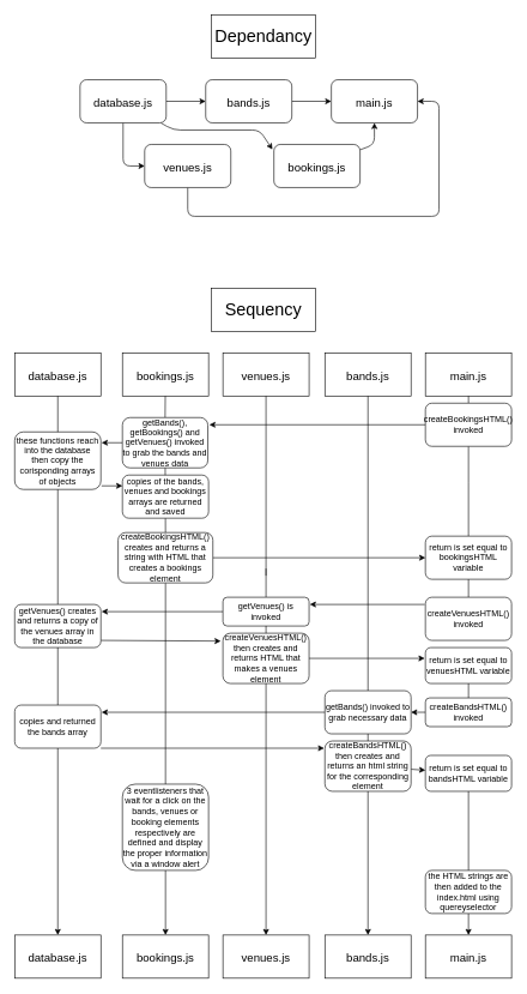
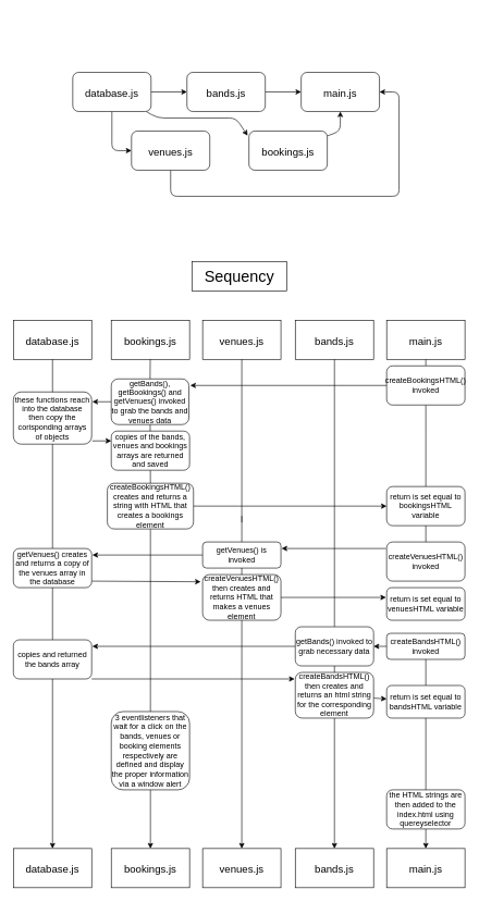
  <mxCell id="0" />
  <mxCell id="1" parent="0" />
- <mxCell id="2" value="&lt;font style=&quot;font-size: 24px;&quot;&gt;Dependancy&lt;/font&gt;" style="rounded=0;whiteSpace=wrap;html=1;" vertex="1" parent="1"><mxGeometry x="294" y="20" width="145" height="60" as="geometry" /></mxCell>
  <mxCell id="3" style="edgeStyle=none;html=1;entryX=0;entryY=0.5;entryDx=0;entryDy=0;fontSize=14;" edge="1" parent="1" source="6" target="8"><mxGeometry relative="1" as="geometry"><Array as="points"><mxPoint x="171" y="230" /></Array></mxGeometry></mxCell>
  <mxCell id="4" style="edgeStyle=none;html=1;fontSize=14;" edge="1" parent="1" source="6" target="10"><mxGeometry relative="1" as="geometry" /></mxCell>
  <mxCell id="5" style="edgeStyle=none;html=1;entryX=-0.017;entryY=0.117;entryDx=0;entryDy=0;entryPerimeter=0;fontSize=14;" edge="1" parent="1" source="6" target="12"><mxGeometry relative="1" as="geometry"><Array as="points"><mxPoint x="241" y="180" /><mxPoint x="361" y="180" /></Array></mxGeometry></mxCell>
  <mxCell id="6" value="&lt;font size=&quot;3&quot;&gt;database.js&lt;/font&gt;" style="rounded=1;whiteSpace=wrap;html=1;fontSize=24;" vertex="1" parent="1"><mxGeometry x="111" y="110" width="120" height="60" as="geometry" /></mxCell>
  <mxCell id="7" style="edgeStyle=none;html=1;entryX=1;entryY=0.5;entryDx=0;entryDy=0;fontSize=14;" edge="1" parent="1" source="8" target="13"><mxGeometry relative="1" as="geometry"><Array as="points"><mxPoint x="261" y="300" /><mxPoint x="611" y="300" /><mxPoint x="611" y="140" /></Array></mxGeometry></mxCell>
  <mxCell id="8" value="&lt;font size=&quot;3&quot;&gt;venues.js&lt;/font&gt;" style="rounded=1;whiteSpace=wrap;html=1;fontSize=24;" vertex="1" parent="1"><mxGeometry x="201" y="200" width="120" height="60" as="geometry" /></mxCell>
  <mxCell id="9" style="edgeStyle=none;html=1;fontSize=14;" edge="1" parent="1" source="10" target="13"><mxGeometry relative="1" as="geometry" /></mxCell>
  <mxCell id="10" value="&lt;font size=&quot;3&quot;&gt;bands.js&lt;/font&gt;" style="rounded=1;whiteSpace=wrap;html=1;fontSize=24;" vertex="1" parent="1"><mxGeometry x="286" y="110" width="120" height="60" as="geometry" /></mxCell>
  <mxCell id="11" style="edgeStyle=none;html=1;entryX=0.5;entryY=1;entryDx=0;entryDy=0;fontSize=14;" edge="1" parent="1" source="12" target="13"><mxGeometry relative="1" as="geometry"><Array as="points"><mxPoint x="521" y="200" /></Array></mxGeometry></mxCell>
  <mxCell id="12" value="&lt;font size=&quot;3&quot;&gt;bookings.js&lt;/font&gt;" style="rounded=1;whiteSpace=wrap;html=1;fontSize=24;" vertex="1" parent="1"><mxGeometry x="381" y="200" width="120" height="60" as="geometry" /></mxCell>
  <mxCell id="13" value="&lt;font size=&quot;3&quot;&gt;main.js&lt;/font&gt;" style="rounded=1;whiteSpace=wrap;html=1;fontSize=24;" vertex="1" parent="1"><mxGeometry x="461" y="110" width="120" height="60" as="geometry" /></mxCell>
- <mxCell id="14" value="&lt;font style=&quot;font-size: 24px;&quot;&gt;Sequency&lt;/font&gt;" style="rounded=0;whiteSpace=wrap;html=1;" vertex="1" parent="1"><mxGeometry x="294" y="400" width="145" height="60" as="geometry" /></mxCell>
+ <mxCell id="14" value="&lt;font style=&quot;font-size: 24px;&quot;&gt;Sequency&lt;/font&gt;" style="rounded=0;whiteSpace=wrap;html=1;" vertex="1" parent="1"><mxGeometry x="294" y="400" width="145" height="45" as="geometry" /></mxCell>
  <mxCell id="15" style="edgeStyle=none;html=1;fontSize=14;startArrow=none;" edge="1" parent="1" source="61" target="25"><mxGeometry relative="1" as="geometry" /></mxCell>
  <mxCell id="16" value="&lt;font size=&quot;3&quot;&gt;database.js&lt;/font&gt;" style="rounded=0;whiteSpace=wrap;html=1;fontSize=24;" vertex="1" parent="1"><mxGeometry x="20" y="490" width="120" height="60" as="geometry" /></mxCell>
  <mxCell id="17" style="edgeStyle=none;html=1;entryX=0.5;entryY=0;entryDx=0;entryDy=0;fontSize=14;startArrow=none;" edge="1" parent="1" source="65" target="26"><mxGeometry relative="1" as="geometry" /></mxCell>
  <mxCell id="18" value="&lt;font size=&quot;3&quot;&gt;bands.js&lt;/font&gt;" style="rounded=0;whiteSpace=wrap;html=1;fontSize=24;" vertex="1" parent="1"><mxGeometry x="452" y="490" width="120" height="60" as="geometry" /></mxCell>
  <mxCell id="19" style="edgeStyle=none;html=1;entryX=0.5;entryY=0;entryDx=0;entryDy=0;fontSize=14;startArrow=none;" edge="1" parent="1" source="70" target="27"><mxGeometry relative="1" as="geometry"><mxPoint x="652" y="670" as="sourcePoint" /></mxGeometry></mxCell>
  <mxCell id="20" value="&lt;font size=&quot;3&quot;&gt;main.js&lt;/font&gt;" style="rounded=0;whiteSpace=wrap;html=1;fontSize=24;" vertex="1" parent="1"><mxGeometry x="592" y="490" width="120" height="60" as="geometry" /></mxCell>
  <mxCell id="21" style="edgeStyle=none;html=1;entryX=0.5;entryY=0;entryDx=0;entryDy=0;fontSize=14;startArrow=none;" edge="1" parent="1" source="50" target="28"><mxGeometry relative="1" as="geometry"><mxPoint x="370" y="790" as="sourcePoint" /></mxGeometry></mxCell>
  <mxCell id="22" value="&lt;font size=&quot;3&quot;&gt;venues.js&lt;/font&gt;" style="rounded=0;whiteSpace=wrap;html=1;fontSize=24;" vertex="1" parent="1"><mxGeometry x="310" y="490" width="120" height="60" as="geometry" /></mxCell>
  <mxCell id="23" style="edgeStyle=none;html=1;entryX=0.5;entryY=0;entryDx=0;entryDy=0;fontSize=14;startArrow=none;" edge="1" parent="1" source="41" target="29"><mxGeometry relative="1" as="geometry" /></mxCell>
  <mxCell id="24" value="&lt;font size=&quot;3&quot;&gt;bookings.js&lt;/font&gt;" style="rounded=0;whiteSpace=wrap;html=1;fontSize=24;" vertex="1" parent="1"><mxGeometry x="170" y="490" width="120" height="60" as="geometry" /></mxCell>
  <mxCell id="25" value="&lt;font size=&quot;3&quot;&gt;database.js&lt;/font&gt;" style="rounded=0;whiteSpace=wrap;html=1;fontSize=24;" vertex="1" parent="1"><mxGeometry x="20" y="1300" width="120" height="60" as="geometry" /></mxCell>
  <mxCell id="26" value="&lt;font size=&quot;3&quot;&gt;bands.js&lt;/font&gt;" style="rounded=0;whiteSpace=wrap;html=1;fontSize=24;" vertex="1" parent="1"><mxGeometry x="452" y="1300" width="120" height="60" as="geometry" /></mxCell>
  <mxCell id="27" value="&lt;font size=&quot;3&quot;&gt;main.js&lt;/font&gt;" style="rounded=0;whiteSpace=wrap;html=1;fontSize=24;" vertex="1" parent="1"><mxGeometry x="592" y="1300" width="120" height="60" as="geometry" /></mxCell>
  <mxCell id="28" value="&lt;font size=&quot;3&quot;&gt;venues.js&lt;/font&gt;" style="rounded=0;whiteSpace=wrap;html=1;fontSize=24;" vertex="1" parent="1"><mxGeometry x="310" y="1300" width="120" height="60" as="geometry" /></mxCell>
  <mxCell id="29" value="&lt;font size=&quot;3&quot;&gt;bookings.js&lt;/font&gt;" style="rounded=0;whiteSpace=wrap;html=1;fontSize=24;" vertex="1" parent="1"><mxGeometry x="170" y="1300" width="120" height="60" as="geometry" /></mxCell>
  <mxCell id="30" value="" style="edgeStyle=none;html=1;fontSize=14;endArrow=none;startArrow=none;" edge="1" parent="1" source="38"><mxGeometry relative="1" as="geometry"><mxPoint x="652" y="550" as="sourcePoint" /><mxPoint x="652" y="670" as="targetPoint" /></mxGeometry></mxCell>
  <mxCell id="31" value="" style="edgeStyle=none;html=1;entryX=0.5;entryY=0;entryDx=0;entryDy=0;fontSize=14;endArrow=none;" edge="1" parent="1" source="24" target="33"><mxGeometry relative="1" as="geometry"><mxPoint x="230" y="550" as="sourcePoint" /><mxPoint x="230" y="1210" as="targetPoint" /></mxGeometry></mxCell>
  <mxCell id="32" style="edgeStyle=none;html=1;fontSize=12;" edge="1" parent="1" source="33"><mxGeometry relative="1" as="geometry"><mxPoint x="141" y="615" as="targetPoint" /></mxGeometry></mxCell>
  <mxCell id="33" value="getBands(), getBookings() and getVenues() invoked&lt;br&gt;to grab the bands and venues data" style="rounded=1;whiteSpace=wrap;html=1;fontSize=12;" vertex="1" parent="1"><mxGeometry x="170" y="580" width="119" height="70" as="geometry" /></mxCell>
  <mxCell id="34" style="edgeStyle=none;html=1;entryX=0;entryY=0.25;entryDx=0;entryDy=0;fontSize=12;" edge="1" parent="1" target="54"><mxGeometry relative="1" as="geometry"><mxPoint x="141" y="675" as="sourcePoint" /></mxGeometry></mxCell>
  <mxCell id="35" value="" style="edgeStyle=none;html=1;fontSize=14;endArrow=none;" edge="1" parent="1" source="22"><mxGeometry relative="1" as="geometry"><mxPoint x="370" y="550" as="sourcePoint" /><mxPoint x="370" y="800" as="targetPoint" /></mxGeometry></mxCell>
  <mxCell id="36" value="" style="edgeStyle=none;html=1;fontSize=14;endArrow=none;" edge="1" parent="1" source="20" target="38"><mxGeometry relative="1" as="geometry"><mxPoint x="652" y="550" as="sourcePoint" /><mxPoint x="652" y="670" as="targetPoint" /></mxGeometry></mxCell>
  <mxCell id="37" style="edgeStyle=none;html=1;entryX=1.017;entryY=0.143;entryDx=0;entryDy=0;entryPerimeter=0;fontSize=12;" edge="1" parent="1" source="38" target="33"><mxGeometry relative="1" as="geometry" /></mxCell>
  <mxCell id="38" value="createBookingsHTML()&lt;br&gt;invoked" style="rounded=1;whiteSpace=wrap;html=1;fontSize=12;" vertex="1" parent="1"><mxGeometry x="592" y="560" width="120" height="60" as="geometry" /></mxCell>
  <mxCell id="39" value="" style="edgeStyle=none;html=1;entryX=0.5;entryY=0;entryDx=0;entryDy=0;fontSize=14;startArrow=none;endArrow=none;" edge="1" parent="1" source="33" target="41"><mxGeometry relative="1" as="geometry"><mxPoint x="229.529" y="650" as="sourcePoint" /><mxPoint x="230" y="1210" as="targetPoint" /></mxGeometry></mxCell>
  <mxCell id="40" style="edgeStyle=none;html=1;fontSize=12;" edge="1" parent="1" source="41" target="43"><mxGeometry relative="1" as="geometry"><mxPoint x="591" y="775" as="targetPoint" /></mxGeometry></mxCell>
  <mxCell id="41" value="createBookingsHTML()&lt;br&gt;creates and returns a string with HTML that creates a bookings element" style="rounded=1;whiteSpace=wrap;html=1;fontSize=12;" vertex="1" parent="1"><mxGeometry x="164" y="740" width="132" height="70" as="geometry" /></mxCell>
  <mxCell id="42" value="" style="edgeStyle=none;html=1;entryX=0.5;entryY=0;entryDx=0;entryDy=0;fontSize=14;startArrow=none;endArrow=none;" edge="1" parent="1" target="43"><mxGeometry relative="1" as="geometry"><mxPoint x="652" y="670" as="sourcePoint" /><mxPoint x="652" y="1210" as="targetPoint" /></mxGeometry></mxCell>
  <mxCell id="43" value="return is set equal to bookingsHTML variable" style="rounded=1;whiteSpace=wrap;html=1;fontSize=12;" vertex="1" parent="1"><mxGeometry x="592" y="745" width="120" height="60" as="geometry" /></mxCell>
  <mxCell id="44" value="" style="edgeStyle=none;html=1;entryX=0.5;entryY=0;entryDx=0;entryDy=0;fontSize=14;startArrow=none;endArrow=none;" edge="1" parent="1" source="43" target="46"><mxGeometry relative="1" as="geometry"><mxPoint x="652" y="805" as="sourcePoint" /><mxPoint x="652" y="1210" as="targetPoint" /></mxGeometry></mxCell>
  <mxCell id="45" style="edgeStyle=none;html=1;fontSize=12;" edge="1" parent="1"><mxGeometry relative="1" as="geometry"><mxPoint x="431" y="840" as="targetPoint" /><mxPoint x="591" y="840" as="sourcePoint" /></mxGeometry></mxCell>
  <mxCell id="46" value="createVenuesHTML() invoked" style="rounded=1;whiteSpace=wrap;html=1;fontSize=12;" vertex="1" parent="1"><mxGeometry x="592" y="830" width="120" height="60" as="geometry" /></mxCell>
  <mxCell id="47" style="edgeStyle=none;html=1;fontSize=12;" edge="1" parent="1" source="53"><mxGeometry relative="1" as="geometry"><mxPoint x="141" y="850" as="targetPoint" /></mxGeometry></mxCell>
  <mxCell id="48" style="edgeStyle=none;html=1;fontSize=12;entryX=-0.025;entryY=0.157;entryDx=0;entryDy=0;entryPerimeter=0;" edge="1" parent="1" target="50"><mxGeometry relative="1" as="geometry"><mxPoint x="281" y="890" as="targetPoint" /><mxPoint x="140" y="890" as="sourcePoint" /></mxGeometry></mxCell>
  <mxCell id="49" style="edgeStyle=none;html=1;fontSize=12;" edge="1" parent="1" source="50"><mxGeometry relative="1" as="geometry"><mxPoint x="591" y="915" as="targetPoint" /></mxGeometry></mxCell>
  <mxCell id="50" value="createVenuesHTML() then creates and returns HTML that makes a venues element" style="rounded=1;whiteSpace=wrap;html=1;fontSize=12;" vertex="1" parent="1"><mxGeometry x="310" y="880" width="120" height="70" as="geometry" /></mxCell>
  <mxCell id="51" value="return is set equal to venuesHTML variable" style="rounded=1;whiteSpace=wrap;html=1;fontSize=12;" vertex="1" parent="1"><mxGeometry x="592" y="900" width="120" height="50" as="geometry" /></mxCell>
  <mxCell id="52" value="" style="edgeStyle=none;html=1;entryX=0.5;entryY=0;entryDx=0;entryDy=0;fontSize=14;startArrow=none;endArrow=none;" edge="1" parent="1" target="50"><mxGeometry relative="1" as="geometry"><mxPoint x="370" y="790" as="sourcePoint" /><mxPoint x="370" y="1210" as="targetPoint" /></mxGeometry></mxCell>
  <mxCell id="53" value="getVenues() is invoked" style="rounded=1;whiteSpace=wrap;html=1;fontSize=12;" vertex="1" parent="1"><mxGeometry x="310" y="830" width="120" height="40" as="geometry" /></mxCell>
  <mxCell id="54" value="copies of the bands, venues and bookings arrays are returned and saved" style="rounded=1;whiteSpace=wrap;html=1;fontSize=12;" vertex="1" parent="1"><mxGeometry x="170" y="660" width="120" height="60" as="geometry" /></mxCell>
  <mxCell id="55" style="edgeStyle=none;html=1;fontSize=12;" edge="1" parent="1" source="62" target="58"><mxGeometry relative="1" as="geometry" /></mxCell>
  <mxCell id="56" value="" style="edgeStyle=none;html=1;entryX=0.5;entryY=0;entryDx=0;entryDy=0;fontSize=14;endArrow=none;" edge="1" parent="1" source="18" target="58"><mxGeometry relative="1" as="geometry"><mxPoint x="512" y="550" as="sourcePoint" /><mxPoint x="512" y="1210" as="targetPoint" /></mxGeometry></mxCell>
  <mxCell id="57" style="edgeStyle=none;html=1;fontSize=12;" edge="1" parent="1" source="58"><mxGeometry relative="1" as="geometry"><mxPoint x="141" y="990" as="targetPoint" /></mxGeometry></mxCell>
  <mxCell id="58" value="getBands() invoked to grab necessary data" style="rounded=1;whiteSpace=wrap;html=1;fontSize=12;" vertex="1" parent="1"><mxGeometry x="452" y="960" width="120" height="60" as="geometry" /></mxCell>
  <mxCell id="59" value="" style="edgeStyle=none;html=1;fontSize=14;endArrow=none;" edge="1" parent="1" source="16" target="61"><mxGeometry relative="1" as="geometry"><mxPoint x="80" y="550" as="sourcePoint" /><mxPoint x="80" y="1210" as="targetPoint" /></mxGeometry></mxCell>
  <mxCell id="60" style="edgeStyle=none;html=1;fontSize=12;exitX=1;exitY=1;exitDx=0;exitDy=0;" edge="1" parent="1" source="61"><mxGeometry relative="1" as="geometry"><mxPoint x="451" y="1040" as="targetPoint" /></mxGeometry></mxCell>
  <mxCell id="61" value="copies and returned the bands array" style="rounded=1;whiteSpace=wrap;html=1;fontSize=12;" vertex="1" parent="1"><mxGeometry x="20" y="980" width="120" height="60" as="geometry" /></mxCell>
  <mxCell id="62" value="createBandsHTML() invoked" style="rounded=1;whiteSpace=wrap;html=1;fontSize=12;" vertex="1" parent="1"><mxGeometry x="592" y="970" width="120" height="40" as="geometry" /></mxCell>
  <mxCell id="63" value="" style="edgeStyle=none;html=1;entryX=0.5;entryY=0;entryDx=0;entryDy=0;fontSize=14;startArrow=none;endArrow=none;" edge="1" parent="1" source="58" target="65"><mxGeometry relative="1" as="geometry"><mxPoint x="512" y="1020" as="sourcePoint" /><mxPoint x="512" y="1210" as="targetPoint" /></mxGeometry></mxCell>
  <mxCell id="64" style="edgeStyle=none;html=1;fontSize=12;" edge="1" parent="1" source="65" target="67"><mxGeometry relative="1" as="geometry" /></mxCell>
  <mxCell id="65" value="createBandsHTML()&lt;br&gt;then creates and returns an html string for the corresponding element" style="rounded=1;whiteSpace=wrap;html=1;fontSize=12;" vertex="1" parent="1"><mxGeometry x="452" y="1030" width="120" height="70" as="geometry" /></mxCell>
- <mxCell id="66" value="" style="edgeStyle=none;html=1;fontSize=14;startArrow=none;endArrow=none;" edge="1" parent="1" source="62" target="51"><mxGeometry relative="1" as="geometry"><mxPoint x="652" y="1010" as="sourcePoint" /><mxPoint x="652" y="1390" as="targetPoint" /></mxGeometry></mxCell>
+ <mxCell id="66" value="" style="edgeStyle=none;html=1;entryX=0.5;entryY=0;entryDx=0;entryDy=0;fontSize=14;startArrow=none;endArrow=none;" edge="1" parent="1" source="62" target="67"><mxGeometry relative="1" as="geometry"><mxPoint x="652" y="1010" as="sourcePoint" /><mxPoint x="652" y="1390" as="targetPoint" /></mxGeometry></mxCell>
  <mxCell id="67" value="return is set equal to bandsHTML variable" style="rounded=1;whiteSpace=wrap;html=1;fontSize=12;" vertex="1" parent="1"><mxGeometry x="592" y="1050" width="120" height="50" as="geometry" /></mxCell>
  <mxCell id="68" value="3 eventlisteners that wait for a click on the bands, venues or booking elements respectively are defined and display the proper information via a window alert" style="rounded=1;whiteSpace=wrap;html=1;fontSize=12;" vertex="1" parent="1"><mxGeometry x="170" y="1090" width="120" height="120" as="geometry" /></mxCell>
  <mxCell id="69" value="" style="edgeStyle=none;html=1;entryX=0.5;entryY=0;entryDx=0;entryDy=0;fontSize=14;startArrow=none;endArrow=none;" edge="1" parent="1" source="67" target="70"><mxGeometry relative="1" as="geometry"><mxPoint x="652" y="1100" as="sourcePoint" /><mxPoint x="652" y="1390" as="targetPoint" /></mxGeometry></mxCell>
  <mxCell id="70" value="the HTML strings are then added to the index.html using quereyselector" style="rounded=1;whiteSpace=wrap;html=1;fontSize=12;" vertex="1" parent="1"><mxGeometry x="592" y="1210" width="120" height="60" as="geometry" /></mxCell>
  <mxCell id="71" value="these functions reach into the database then copy the corisponding arrays of objects" style="rounded=1;whiteSpace=wrap;html=1;fontSize=12;" vertex="1" parent="1"><mxGeometry x="20" y="600" width="120" height="80" as="geometry" /></mxCell>
  <mxCell id="72" value="getVenues() creates and returns a copy of the venues array in the database" style="rounded=1;whiteSpace=wrap;html=1;fontSize=12;" vertex="1" parent="1"><mxGeometry x="20" y="840" width="120" height="60" as="geometry" /></mxCell>
